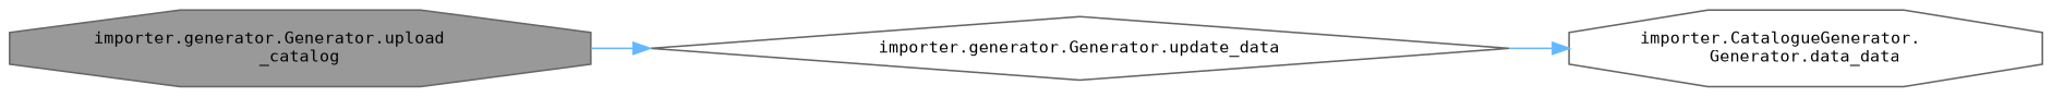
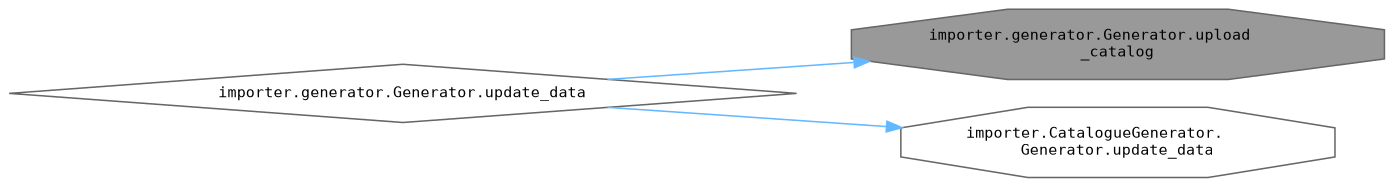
  digraph {
    fontname="DejaVu Sans Mono"
    rankdir=LR
    node [color=grey40 fillcolor=white fontname="DejaVu Sans Mono" fontsize=10 shape=octagon style=filled]
    edge [color=steelblue1 fontname="DejaVu Sans Mono" fontsize=10 labelfontname=Helvetica labelfontsize=10 style=solid]
    n1 [color=gray40 fillcolor=grey60 fontcolor=black height=0.2 label="importer.generator.Generator.upload\l_catalog" width=0.4]
    n2 [height=0.2 label="importer.generator.Generator.update_data" shape=diamond width=0.4]
-   n3 [height=0.2 label="importer.CatalogueGenerator.\lGenerator.data_data" width=0.4]
-   n1 -> n2
+   n3 [height=0.2 label="importer.CatalogueGenerator.\lGenerator.update_data" width=0.4]
+   n2 -> n1
    n2 -> n3
  }
